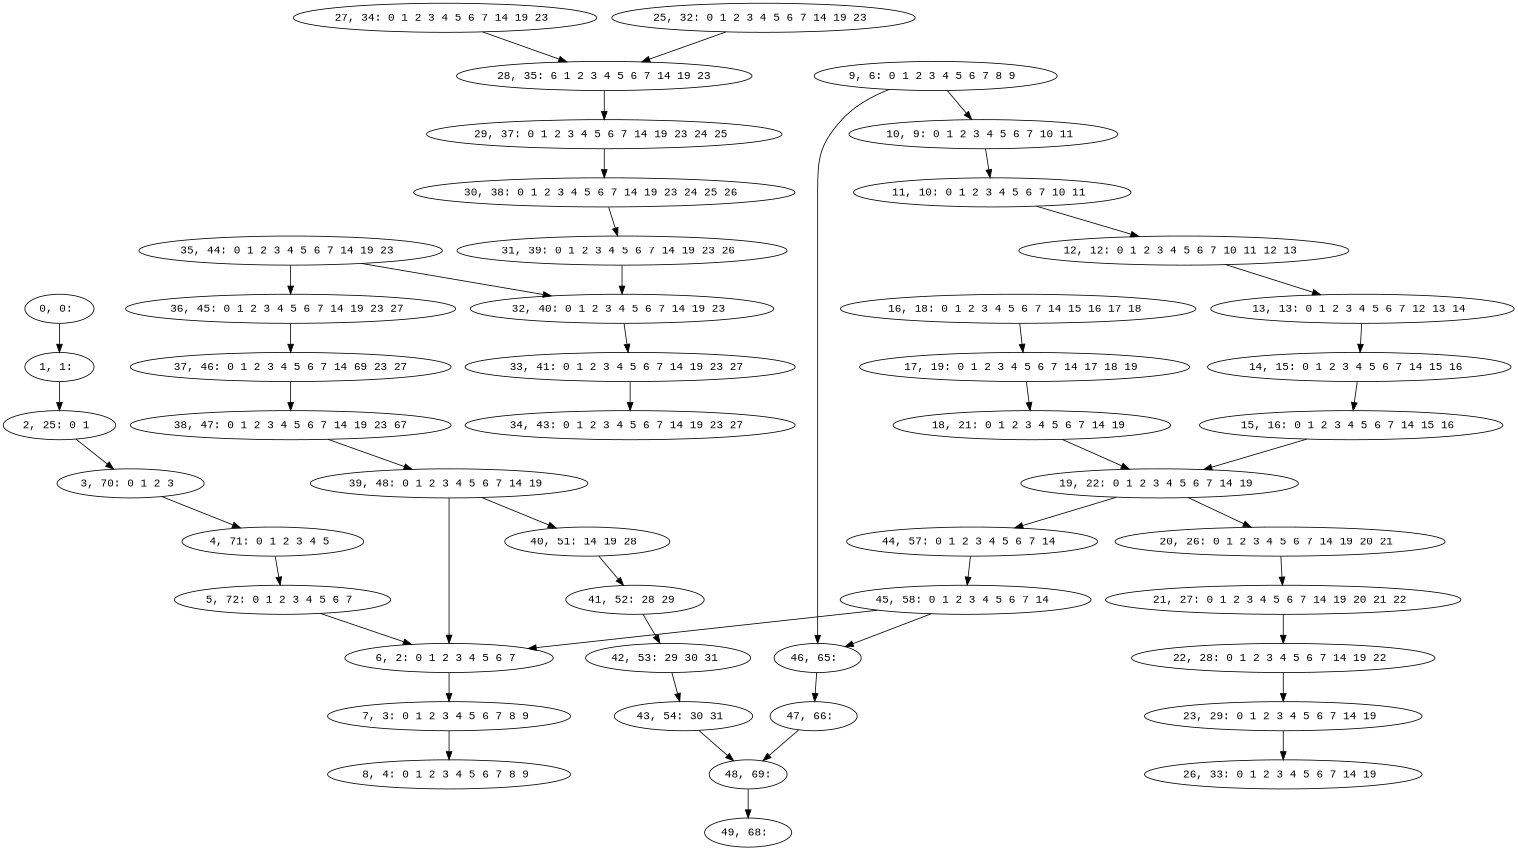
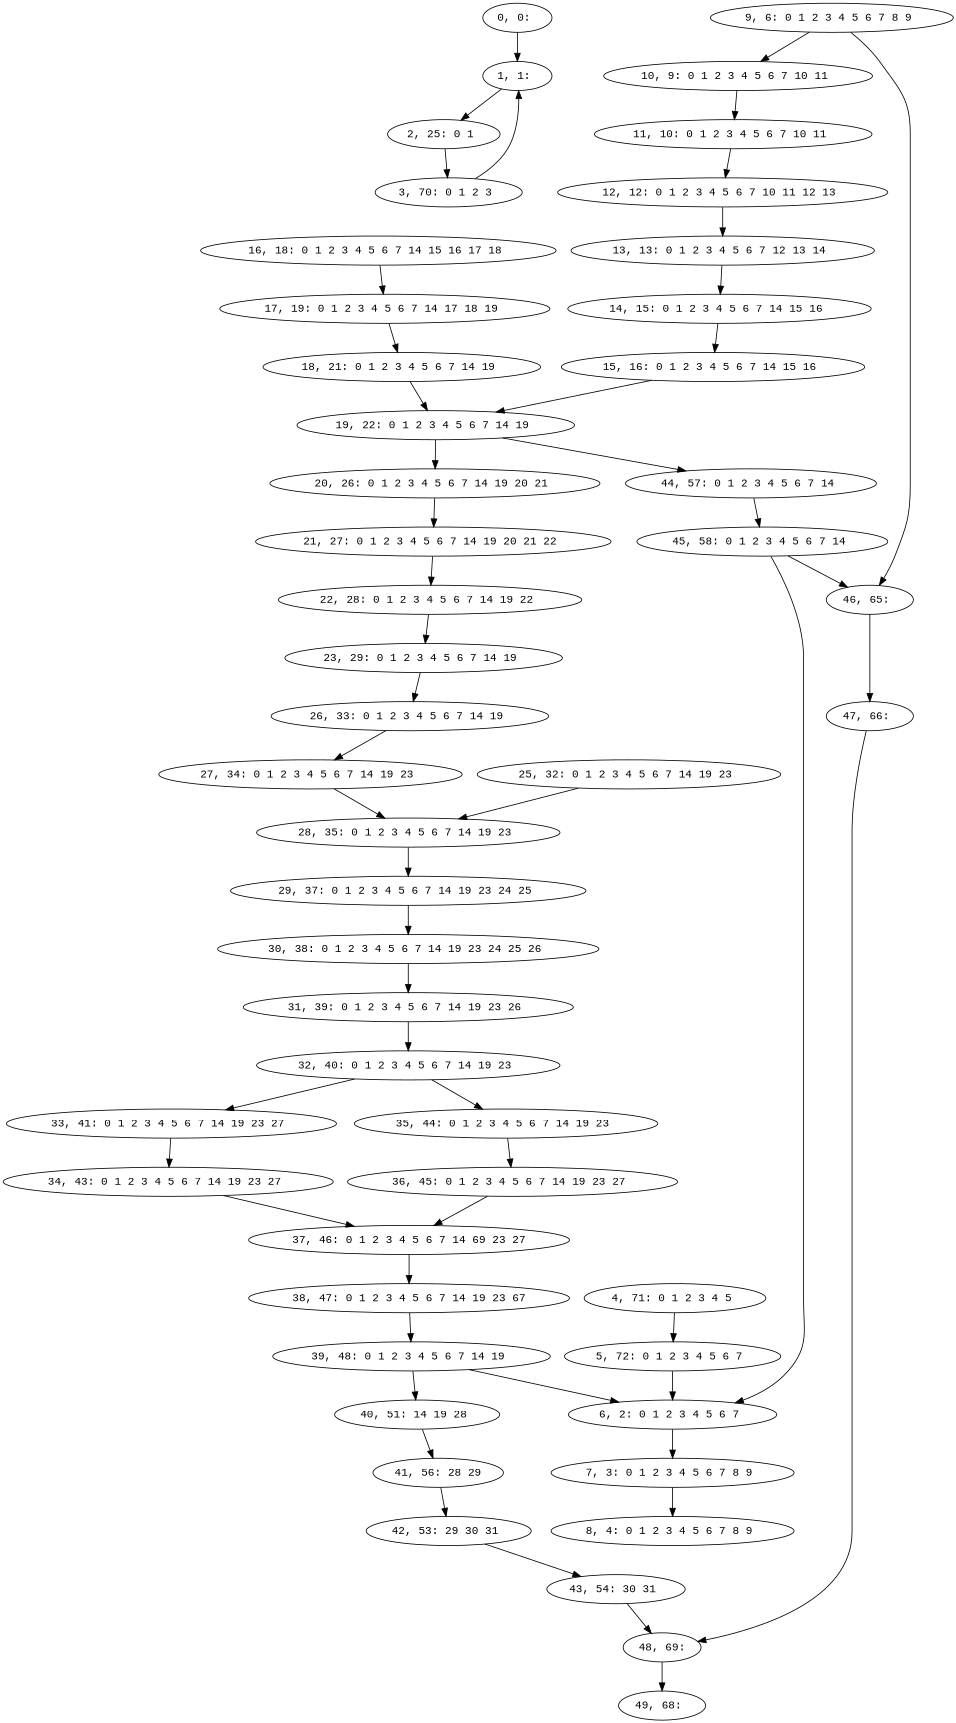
  digraph {
    fontname="Liberation Mono"
    node [fontname="Liberation Mono"]
    edge [fontname="Liberation Mono"]
    n1 [label="0, 0: "]
    n2 [label="1, 1: "]
    n3 [label="2, 25: 0 1 "]
    n4 [label="3, 70: 0 1 2 3 "]
    n5 [label="4, 71: 0 1 2 3 4 5 "]
    n6 [label="5, 72: 0 1 2 3 4 5 6 7 "]
    n7 [label="6, 2: 0 1 2 3 4 5 6 7 "]
    n8 [label="7, 3: 0 1 2 3 4 5 6 7 8 9 "]
    n9 [label="8, 4: 0 1 2 3 4 5 6 7 8 9 "]
    n10 [label="9, 6: 0 1 2 3 4 5 6 7 8 9 "]
    n11 [label="10, 9: 0 1 2 3 4 5 6 7 10 11 "]
    n12 [label="46, 65: "]
    n13 [label="11, 10: 0 1 2 3 4 5 6 7 10 11 "]
    n14 [label="47, 66: "]
    n15 [label="12, 12: 0 1 2 3 4 5 6 7 10 11 12 13 "]
    n16 [label="13, 13: 0 1 2 3 4 5 6 7 12 13 14 "]
    n17 [label="14, 15: 0 1 2 3 4 5 6 7 14 15 16 "]
    n18 [label="15, 16: 0 1 2 3 4 5 6 7 14 15 16 "]
    n19 [label="19, 22: 0 1 2 3 4 5 6 7 14 19 "]
    n20 [label="16, 18: 0 1 2 3 4 5 6 7 14 15 16 17 18 "]
    n21 [label="17, 19: 0 1 2 3 4 5 6 7 14 17 18 19 "]
    n22 [label="18, 21: 0 1 2 3 4 5 6 7 14 19 "]
    n23 [label="20, 26: 0 1 2 3 4 5 6 7 14 19 20 21 "]
    n24 [label="44, 57: 0 1 2 3 4 5 6 7 14 "]
    n25 [label="21, 27: 0 1 2 3 4 5 6 7 14 19 20 21 22 "]
    n26 [label="45, 58: 0 1 2 3 4 5 6 7 14 "]
    n27 [label="22, 28: 0 1 2 3 4 5 6 7 14 19 22 "]
    n28 [label="23, 29: 0 1 2 3 4 5 6 7 14 19 "]
    n29 [label="26, 33: 0 1 2 3 4 5 6 7 14 19 "]
    n30 [label="27, 34: 0 1 2 3 4 5 6 7 14 19 23 "]
    n31 [label="25, 32: 0 1 2 3 4 5 6 7 14 19 23 "]
-   n32 [label="28, 35: 6 1 2 3 4 5 6 7 14 19 23"]
+   n32 [label="28, 35: 0 1 2 3 4 5 6 7 14 19 23 "]
    n33 [label="29, 37: 0 1 2 3 4 5 6 7 14 19 23 24 25 "]
    n34 [label="30, 38: 0 1 2 3 4 5 6 7 14 19 23 24 25 26 "]
    n35 [label="31, 39: 0 1 2 3 4 5 6 7 14 19 23 26 "]
    n36 [label="32, 40: 0 1 2 3 4 5 6 7 14 19 23 "]
    n37 [label="33, 41: 0 1 2 3 4 5 6 7 14 19 23 27 "]
    n38 [label="35, 44: 0 1 2 3 4 5 6 7 14 19 23 "]
    n39 [label="34, 43: 0 1 2 3 4 5 6 7 14 19 23 27 "]
    n40 [label="36, 45: 0 1 2 3 4 5 6 7 14 19 23 27 "]
    n41 [label="37, 46: 0 1 2 3 4 5 6 7 14 69 23 27"]
    n42 [label="38, 47: 0 1 2 3 4 5 6 7 14 19 23 67"]
    n43 [label="39, 48: 0 1 2 3 4 5 6 7 14 19 "]
    n44 [label="40, 51: 14 19 28 "]
-   n45 [label="41, 52: 28 29 "]
+   n45 [label="41, 56: 28 29"]
    n46 [label="42, 53: 29 30 31 "]
    n47 [label="43, 54: 30 31 "]
    n48 [label="48, 69:"]
    n49 [label="49, 68: "]
    n1 -> n2
    n2 -> n3
    n3 -> n4
-   n4 -> n5
+   n4 -> n2
    n5 -> n6
    n6 -> n7
    n7 -> n8
    n8 -> n9
    n10 -> n11
    n10 -> n12
    n11 -> n13
    n12 -> n14
    n13 -> n15
    n14 -> n48
    n15 -> n16
    n16 -> n17
    n17 -> n18
    n18 -> n19
    n19 -> n23
    n19 -> n24
    n20 -> n21
    n21 -> n22
    n22 -> n19
    n23 -> n25
    n24 -> n26
    n25 -> n27
    n26 -> n7
    n26 -> n12
    n27 -> n28
    n28 -> n29
+   n29 -> n30
    n30 -> n32
    n31 -> n32
    n32 -> n33
    n33 -> n34
    n34 -> n35
    n35 -> n36
    n36 -> n37
-   n38 -> n36
+   n36 -> n38
    n37 -> n39
    n38 -> n40
+   n39 -> n41
    n40 -> n41
    n41 -> n42
    n42 -> n43
    n43 -> n7
    n43 -> n44
    n44 -> n45
    n45 -> n46
    n46 -> n47
    n47 -> n48
    n48 -> n49
  }
